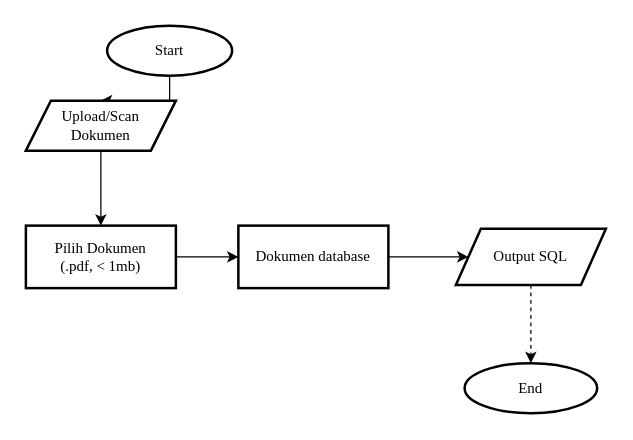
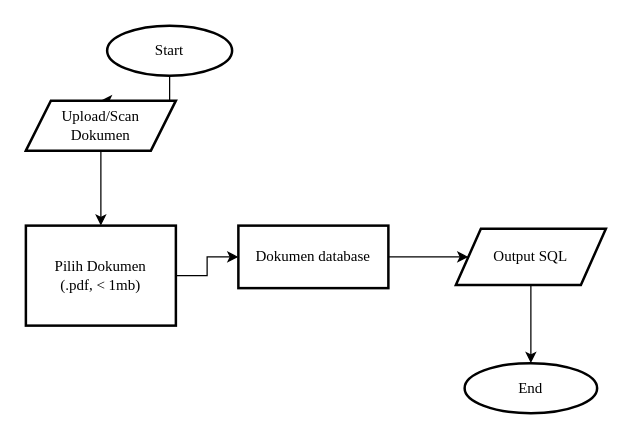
  <mxCell id="0" />
  <mxCell id="1" parent="0" />
  <mxCell id="2" value="" style="edgeStyle=orthogonalEdgeStyle;rounded=0;orthogonalLoop=1;jettySize=auto;html=1;" edge="1" parent="1" source="3" target="11"><mxGeometry relative="1" as="geometry" /></mxCell>
  <mxCell id="3" value="&lt;font face=&quot;Times New Roman&quot;&gt;Start&lt;/font&gt;" style="strokeWidth=2;html=1;shape=mxgraph.flowchart.start_1;whiteSpace=wrap;" vertex="1" parent="1"><mxGeometry x="85" y="20" width="100" height="40" as="geometry" /></mxCell>
  <mxCell id="4" value="" style="edgeStyle=orthogonalEdgeStyle;rounded=0;orthogonalLoop=1;jettySize=auto;html=1;" edge="1" parent="1" source="11" target="6"><mxGeometry relative="1" as="geometry"><mxPoint x="80" y="130" as="sourcePoint" /></mxGeometry></mxCell>
  <mxCell id="5" value="" style="edgeStyle=orthogonalEdgeStyle;rounded=0;orthogonalLoop=1;jettySize=auto;html=1;" edge="1" parent="1" source="6" target="8"><mxGeometry relative="1" as="geometry" /></mxCell>
- <mxCell id="6" value="&lt;font face=&quot;Times New Roman&quot;&gt;Pilih Dokumen&lt;br&gt;(.pdf, &amp;lt; 1mb)&lt;br&gt;&lt;/font&gt;" style="whiteSpace=wrap;html=1;strokeWidth=2;" vertex="1" parent="1"><mxGeometry x="20" y="180" width="120" height="50" as="geometry" /></mxCell>
+ <mxCell id="6" value="&lt;font face=&quot;Times New Roman&quot;&gt;Pilih Dokumen&lt;br&gt;(.pdf, &amp;lt; 1mb)&lt;br&gt;&lt;/font&gt;" style="whiteSpace=wrap;html=1;strokeWidth=2;" vertex="1" parent="1"><mxGeometry x="20" y="180" width="120" height="80" as="geometry" /></mxCell>
  <mxCell id="7" value="" style="edgeStyle=orthogonalEdgeStyle;rounded=0;orthogonalLoop=1;jettySize=auto;html=1;" edge="1" parent="1" source="8" target="10"><mxGeometry relative="1" as="geometry" /></mxCell>
  <mxCell id="8" value="&lt;font face=&quot;Times New Roman&quot;&gt;Dokumen database&lt;br&gt;&lt;/font&gt;" style="whiteSpace=wrap;html=1;strokeWidth=2;" vertex="1" parent="1"><mxGeometry x="190" y="180" width="120" height="50" as="geometry" /></mxCell>
- <mxCell id="9" value="" style="edgeStyle=orthogonalEdgeStyle;rounded=0;orthogonalLoop=1;jettySize=auto;html=1;dashed=1;" edge="1" parent="1" source="10" target="12"><mxGeometry relative="1" as="geometry" /></mxCell>
+ <mxCell id="9" value="" style="edgeStyle=orthogonalEdgeStyle;rounded=0;orthogonalLoop=1;jettySize=auto;html=1;" edge="1" parent="1" source="10" target="12"><mxGeometry relative="1" as="geometry" /></mxCell>
  <mxCell id="10" value="&lt;font face=&quot;Times New Roman&quot;&gt;Output SQL&lt;/font&gt;" style="shape=parallelogram;perimeter=parallelogramPerimeter;whiteSpace=wrap;html=1;fixedSize=1;strokeWidth=2;" vertex="1" parent="1"><mxGeometry x="364" y="182.5" width="120" height="45" as="geometry" /></mxCell>
  <mxCell id="11" value="&lt;span style=&quot;font-family: &amp;#34;times new roman&amp;#34;&quot;&gt;Upload/Scan&lt;/span&gt;&lt;br style=&quot;font-family: &amp;#34;times new roman&amp;#34;&quot;&gt;&lt;span style=&quot;font-family: &amp;#34;times new roman&amp;#34;&quot;&gt;Dokumen&lt;/span&gt;" style="shape=parallelogram;perimeter=parallelogramPerimeter;whiteSpace=wrap;html=1;fixedSize=1;strokeWidth=2;" vertex="1" parent="1"><mxGeometry x="20" y="80" width="120" height="40" as="geometry" /></mxCell>
  <mxCell id="12" value="&lt;font face=&quot;Times New Roman&quot;&gt;End&lt;/font&gt;" style="ellipse;whiteSpace=wrap;html=1;strokeWidth=2;" vertex="1" parent="1"><mxGeometry x="371" y="290" width="106" height="40" as="geometry" /></mxCell>
